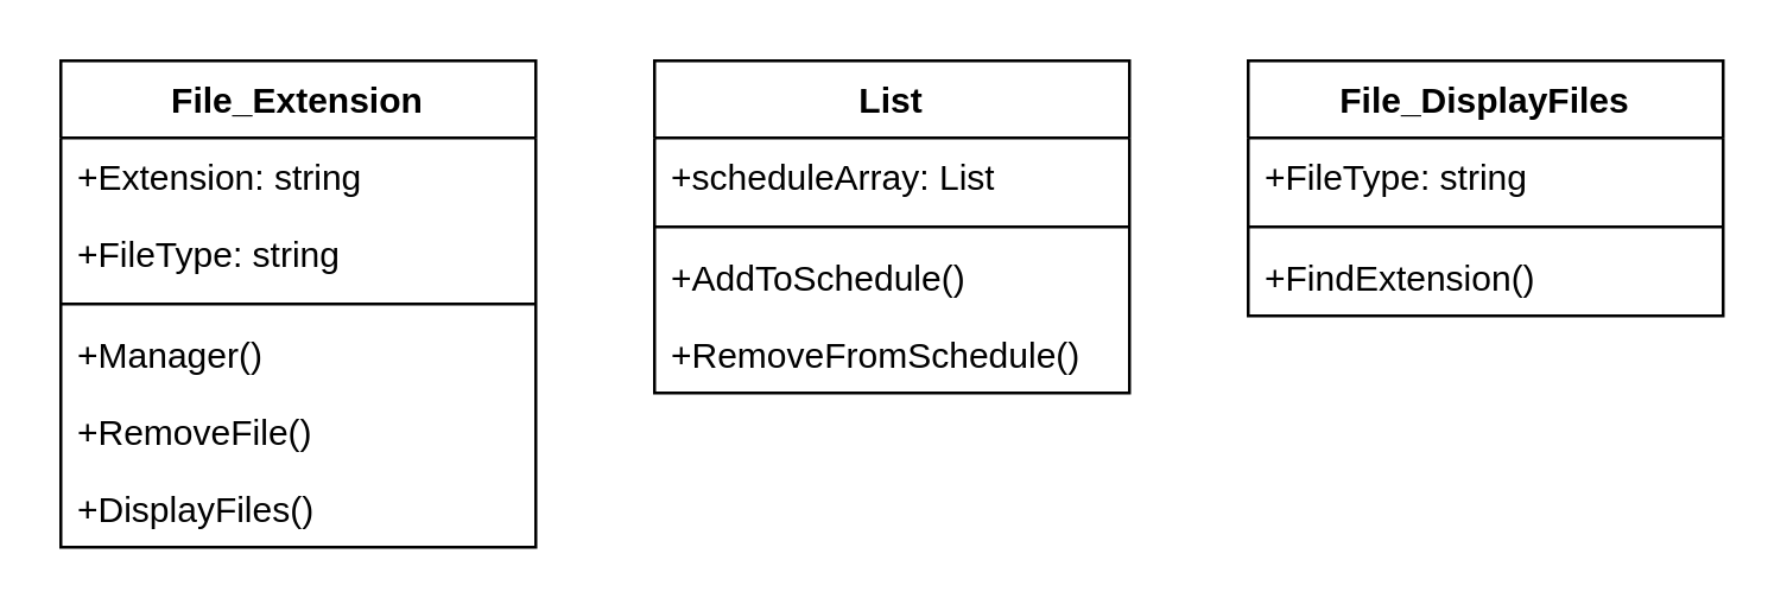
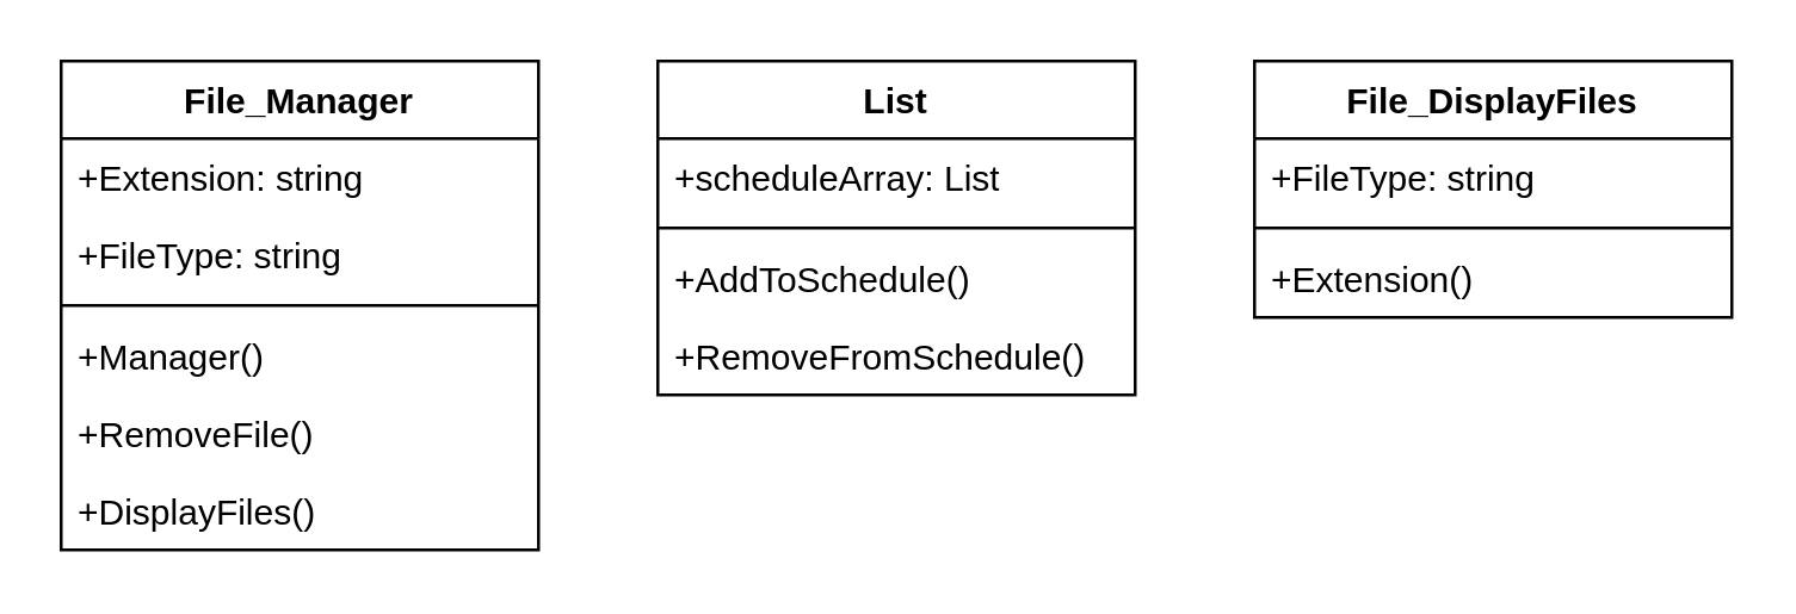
  <mxCell id="0" />
  <mxCell id="1" parent="0" />
- <mxCell id="2" value="File_Extension" style="swimlane;fontStyle=1;align=center;verticalAlign=top;childLayout=stackLayout;horizontal=1;startSize=26;horizontalStack=0;resizeParent=1;resizeParentMax=0;resizeLast=0;collapsible=1;marginBottom=0;whiteSpace=wrap;html=1;" parent="1" vertex="1"><mxGeometry x="20" y="20" width="160" height="164" as="geometry" /></mxCell>
+ <mxCell id="2" value="File_Manager" style="swimlane;fontStyle=1;align=center;verticalAlign=top;childLayout=stackLayout;horizontal=1;startSize=26;horizontalStack=0;resizeParent=1;resizeParentMax=0;resizeLast=0;collapsible=1;marginBottom=0;whiteSpace=wrap;html=1;" parent="1" vertex="1"><mxGeometry x="20" y="20" width="160" height="164" as="geometry" /></mxCell>
  <mxCell id="3" value="+Extension: string" style="text;strokeColor=none;fillColor=none;align=left;verticalAlign=top;spacingLeft=4;spacingRight=4;overflow=hidden;rotatable=0;points=[[0,0.5],[1,0.5]];portConstraint=eastwest;whiteSpace=wrap;html=1;" parent="2" vertex="1"><mxGeometry y="26" width="160" height="26" as="geometry" /></mxCell>
  <mxCell id="4" value="+FileType: string" style="text;strokeColor=none;fillColor=none;align=left;verticalAlign=top;spacingLeft=4;spacingRight=4;overflow=hidden;rotatable=0;points=[[0,0.5],[1,0.5]];portConstraint=eastwest;whiteSpace=wrap;html=1;" parent="2" vertex="1"><mxGeometry y="52" width="160" height="26" as="geometry" /></mxCell>
  <mxCell id="5" value="" style="line;strokeWidth=1;fillColor=none;align=left;verticalAlign=middle;spacingTop=-1;spacingLeft=3;spacingRight=3;rotatable=0;labelPosition=right;points=[];portConstraint=eastwest;strokeColor=inherit;" parent="2" vertex="1"><mxGeometry y="78" width="160" height="8" as="geometry" /></mxCell>
  <mxCell id="6" value="+Manager()" style="text;strokeColor=none;fillColor=none;align=left;verticalAlign=top;spacingLeft=4;spacingRight=4;overflow=hidden;rotatable=0;points=[[0,0.5],[1,0.5]];portConstraint=eastwest;whiteSpace=wrap;html=1;" parent="2" vertex="1"><mxGeometry y="86" width="160" height="26" as="geometry" /></mxCell>
  <mxCell id="7" value="+RemoveFile()" style="text;strokeColor=none;fillColor=none;align=left;verticalAlign=top;spacingLeft=4;spacingRight=4;overflow=hidden;rotatable=0;points=[[0,0.5],[1,0.5]];portConstraint=eastwest;whiteSpace=wrap;html=1;" parent="2" vertex="1"><mxGeometry y="112" width="160" height="26" as="geometry" /></mxCell>
  <mxCell id="8" value="+DisplayFiles()" style="text;strokeColor=none;fillColor=none;align=left;verticalAlign=top;spacingLeft=4;spacingRight=4;overflow=hidden;rotatable=0;points=[[0,0.5],[1,0.5]];portConstraint=eastwest;whiteSpace=wrap;html=1;" parent="2" vertex="1"><mxGeometry y="138" width="160" height="26" as="geometry" /></mxCell>
  <mxCell id="9" value="List" style="swimlane;fontStyle=1;align=center;verticalAlign=top;childLayout=stackLayout;horizontal=1;startSize=26;horizontalStack=0;resizeParent=1;resizeParentMax=0;resizeLast=0;collapsible=1;marginBottom=0;whiteSpace=wrap;html=1;" parent="1" vertex="1"><mxGeometry x="220" y="20" width="160" height="112" as="geometry" /></mxCell>
  <mxCell id="10" value="+scheduleArray: List" style="text;strokeColor=none;fillColor=none;align=left;verticalAlign=top;spacingLeft=4;spacingRight=4;overflow=hidden;rotatable=0;points=[[0,0.5],[1,0.5]];portConstraint=eastwest;whiteSpace=wrap;html=1;" parent="9" vertex="1"><mxGeometry y="26" width="160" height="26" as="geometry" /></mxCell>
  <mxCell id="11" value="" style="line;strokeWidth=1;fillColor=none;align=left;verticalAlign=middle;spacingTop=-1;spacingLeft=3;spacingRight=3;rotatable=0;labelPosition=right;points=[];portConstraint=eastwest;strokeColor=inherit;" parent="9" vertex="1"><mxGeometry y="52" width="160" height="8" as="geometry" /></mxCell>
  <mxCell id="12" value="+AddToSchedule()" style="text;strokeColor=none;fillColor=none;align=left;verticalAlign=top;spacingLeft=4;spacingRight=4;overflow=hidden;rotatable=0;points=[[0,0.5],[1,0.5]];portConstraint=eastwest;whiteSpace=wrap;html=1;" parent="9" vertex="1"><mxGeometry y="60" width="160" height="26" as="geometry" /></mxCell>
  <mxCell id="13" value="+RemoveFromSchedule()" style="text;strokeColor=none;fillColor=none;align=left;verticalAlign=top;spacingLeft=4;spacingRight=4;overflow=hidden;rotatable=0;points=[[0,0.5],[1,0.5]];portConstraint=eastwest;whiteSpace=wrap;html=1;" parent="9" vertex="1"><mxGeometry y="86" width="160" height="26" as="geometry" /></mxCell>
  <mxCell id="14" value="File_DisplayFiles" style="swimlane;fontStyle=1;align=center;verticalAlign=top;childLayout=stackLayout;horizontal=1;startSize=26;horizontalStack=0;resizeParent=1;resizeParentMax=0;resizeLast=0;collapsible=1;marginBottom=0;whiteSpace=wrap;html=1;" parent="1" vertex="1"><mxGeometry x="420" y="20" width="160" height="86" as="geometry" /></mxCell>
  <mxCell id="15" value="+FileType: string" style="text;strokeColor=none;fillColor=none;align=left;verticalAlign=top;spacingLeft=4;spacingRight=4;overflow=hidden;rotatable=0;points=[[0,0.5],[1,0.5]];portConstraint=eastwest;whiteSpace=wrap;html=1;" parent="14" vertex="1"><mxGeometry y="26" width="160" height="26" as="geometry" /></mxCell>
  <mxCell id="16" value="" style="line;strokeWidth=1;fillColor=none;align=left;verticalAlign=middle;spacingTop=-1;spacingLeft=3;spacingRight=3;rotatable=0;labelPosition=right;points=[];portConstraint=eastwest;strokeColor=inherit;" parent="14" vertex="1"><mxGeometry y="52" width="160" height="8" as="geometry" /></mxCell>
- <mxCell id="17" value="+FindExtension()" style="text;strokeColor=none;fillColor=none;align=left;verticalAlign=top;spacingLeft=4;spacingRight=4;overflow=hidden;rotatable=0;points=[[0,0.5],[1,0.5]];portConstraint=eastwest;whiteSpace=wrap;html=1;" parent="14" vertex="1"><mxGeometry y="60" width="160" height="26" as="geometry" /></mxCell>
+ <mxCell id="17" value="+Extension()" style="text;strokeColor=none;fillColor=none;align=left;verticalAlign=top;spacingLeft=4;spacingRight=4;overflow=hidden;rotatable=0;points=[[0,0.5],[1,0.5]];portConstraint=eastwest;whiteSpace=wrap;html=1;" parent="14" vertex="1"><mxGeometry y="60" width="160" height="26" as="geometry" /></mxCell>
